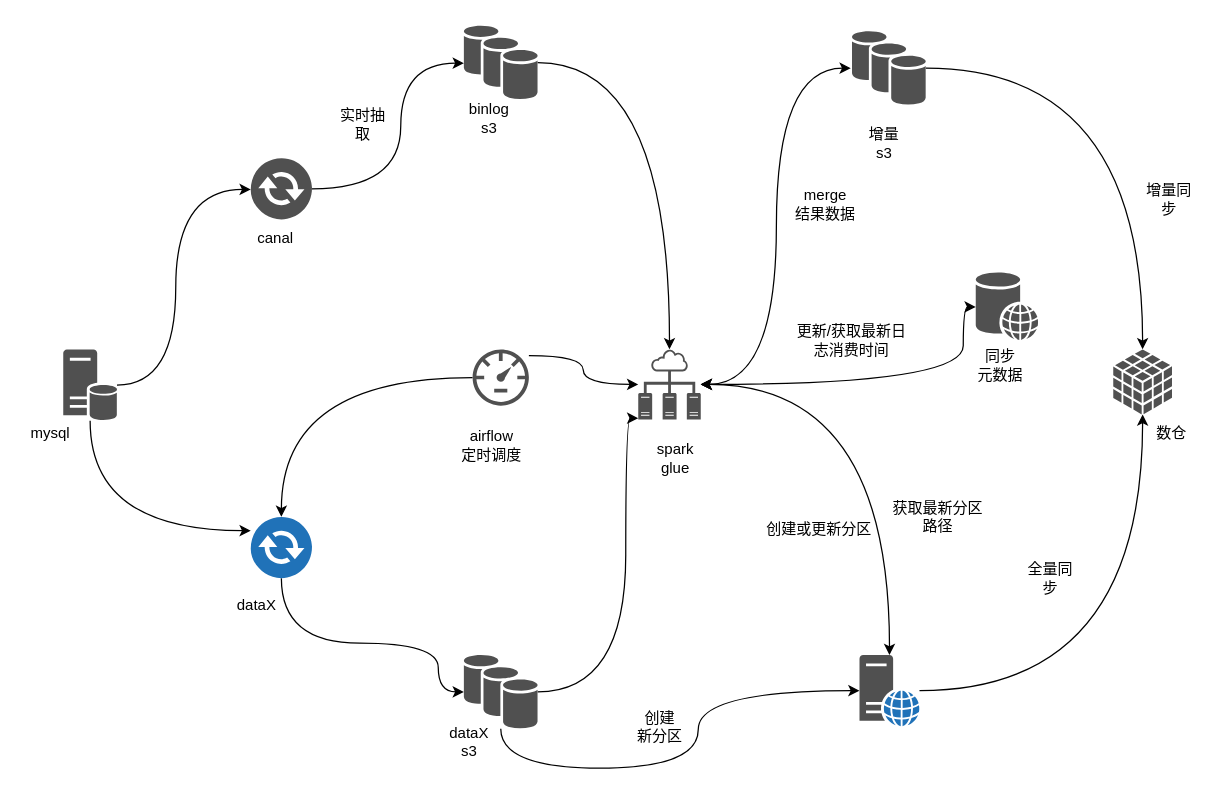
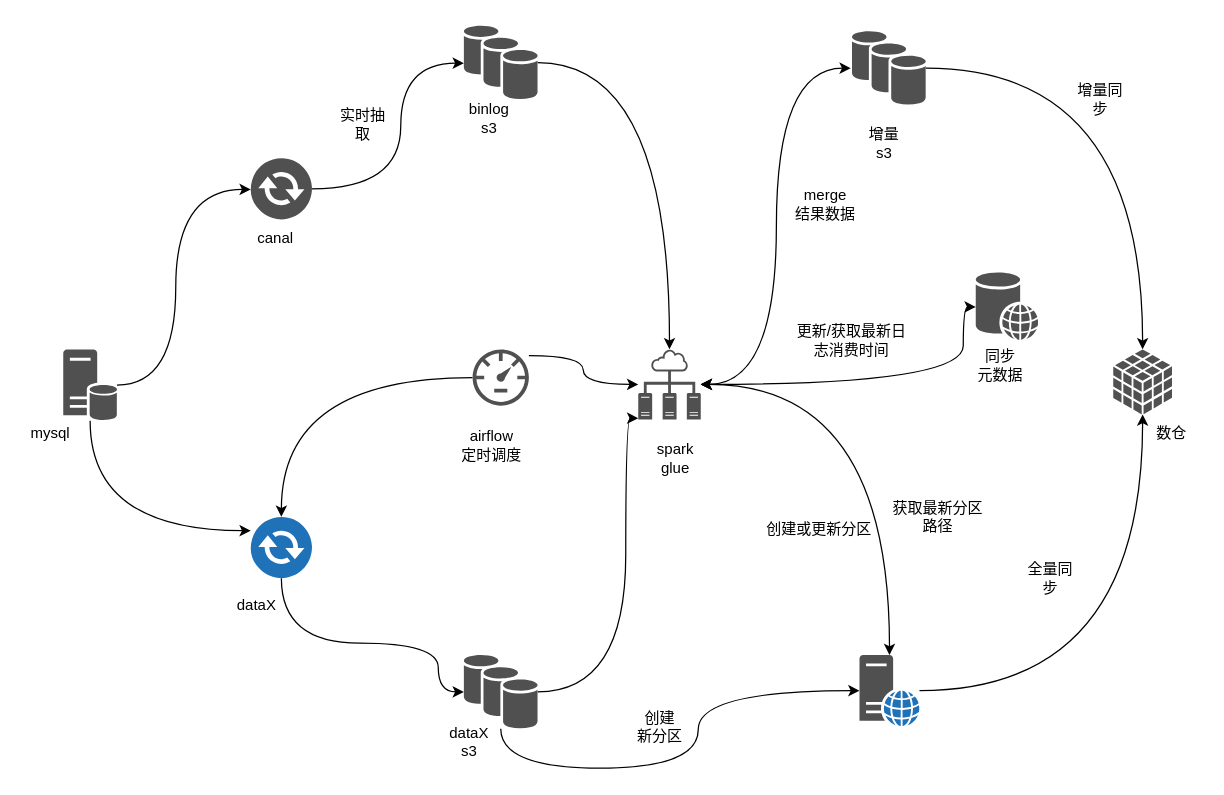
  <mxCell id="0" />
  <mxCell id="1" parent="0" />
  <mxCell id="2" style="edgeStyle=orthogonalEdgeStyle;rounded=0;orthogonalLoop=1;jettySize=auto;html=1;curved=1;" parent="1" source="3" target="22" edge="1"><mxGeometry relative="1" as="geometry" /></mxCell>
  <mxCell id="3" value="" style="shadow=0;dashed=0;html=1;strokeColor=none;fillColor=#505050;labelPosition=center;verticalLabelPosition=bottom;verticalAlign=top;outlineConnect=0;align=center;shape=mxgraph.office.databases.database_availability_group;" parent="1" vertex="1"><mxGeometry x="370.5" y="20" width="59" height="59" as="geometry" /></mxCell>
  <mxCell id="4" style="rounded=0;orthogonalLoop=1;jettySize=auto;html=1;edgeStyle=orthogonalEdgeStyle;curved=1;" parent="1" source="14" target="3" edge="1"><mxGeometry relative="1" as="geometry"><Array as="points"><mxPoint x="320" y="151" /><mxPoint x="320" y="50" /></Array></mxGeometry></mxCell>
  <mxCell id="5" style="edgeStyle=orthogonalEdgeStyle;rounded=0;orthogonalLoop=1;jettySize=auto;html=1;curved=1;" parent="1" source="16" target="10" edge="1"><mxGeometry relative="1" as="geometry"><Array as="points"><mxPoint x="225" y="514" /><mxPoint x="350" y="514" /><mxPoint x="350" y="553" /></Array></mxGeometry></mxCell>
  <mxCell id="6" value="" style="shadow=0;dashed=0;html=1;strokeColor=none;fillColor=#505050;labelPosition=center;verticalLabelPosition=bottom;verticalAlign=top;outlineConnect=0;align=center;shape=mxgraph.office.databases.database_server;" parent="1" vertex="1"><mxGeometry x="50" y="279" width="43" height="57" as="geometry" /></mxCell>
  <mxCell id="7" value="" style="shadow=0;dashed=0;html=1;strokeColor=none;fillColor=#505050;labelPosition=center;verticalLabelPosition=bottom;verticalAlign=top;outlineConnect=0;align=center;shape=mxgraph.office.databases.web_store;" parent="1" vertex="1"><mxGeometry x="780" y="217.5" width="50" height="54" as="geometry" /></mxCell>
  <mxCell id="8" style="edgeStyle=orthogonalEdgeStyle;rounded=0;orthogonalLoop=1;jettySize=auto;html=1;curved=1;" parent="1" source="10" target="22" edge="1"><mxGeometry relative="1" as="geometry"><Array as="points"><mxPoint x="500" y="553" /><mxPoint x="500" y="334" /></Array></mxGeometry></mxCell>
  <mxCell id="9" style="edgeStyle=orthogonalEdgeStyle;rounded=0;orthogonalLoop=1;jettySize=auto;html=1;curved=1;" parent="1" source="10" target="30" edge="1"><mxGeometry relative="1" as="geometry"><Array as="points"><mxPoint x="400" y="614" /><mxPoint x="558" y="614" /><mxPoint x="558" y="552" /></Array></mxGeometry></mxCell>
  <mxCell id="10" value="" style="shadow=0;dashed=0;html=1;strokeColor=none;fillColor=#505050;labelPosition=center;verticalLabelPosition=bottom;verticalAlign=top;outlineConnect=0;align=center;shape=mxgraph.office.databases.database_availability_group;" parent="1" vertex="1"><mxGeometry x="370.5" y="523.5" width="59" height="59" as="geometry" /></mxCell>
  <mxCell id="11" style="edgeStyle=orthogonalEdgeStyle;rounded=0;orthogonalLoop=1;jettySize=auto;html=1;curved=1;" parent="1" source="13" target="16" edge="1"><mxGeometry relative="1" as="geometry" /></mxCell>
  <mxCell id="12" style="edgeStyle=orthogonalEdgeStyle;rounded=0;orthogonalLoop=1;jettySize=auto;html=1;curved=1;" parent="1" source="13" target="22" edge="1"><mxGeometry relative="1" as="geometry"><Array as="points"><mxPoint x="466" y="284" /><mxPoint x="466" y="307" /></Array></mxGeometry></mxCell>
  <mxCell id="13" value="" style="pointerEvents=1;shadow=0;dashed=0;html=1;strokeColor=none;fillColor=#505050;labelPosition=center;verticalLabelPosition=bottom;verticalAlign=top;outlineConnect=0;align=center;shape=mxgraph.office.concepts.bandwidth;" parent="1" vertex="1"><mxGeometry x="377.5" y="279" width="45" height="45" as="geometry" /></mxCell>
  <mxCell id="14" value="" style="pointerEvents=1;shadow=0;dashed=0;html=1;strokeColor=none;fillColor=#505050;labelPosition=center;verticalLabelPosition=bottom;verticalAlign=top;outlineConnect=0;align=center;shape=mxgraph.office.communications.exchange_active_sync;" parent="1" vertex="1"><mxGeometry x="200" y="126" width="49" height="49" as="geometry" /></mxCell>
  <mxCell id="15" style="rounded=0;orthogonalLoop=1;jettySize=auto;html=1;edgeStyle=orthogonalEdgeStyle;curved=1;" parent="1" source="6" target="14" edge="1"><mxGeometry relative="1" as="geometry"><mxPoint x="183" y="313.417" as="sourcePoint" /><mxPoint x="390" y="225.963" as="targetPoint" /><Array as="points"><mxPoint x="140" y="308" /><mxPoint x="140" y="151" /></Array></mxGeometry></mxCell>
  <mxCell id="16" value="" style="pointerEvents=1;shadow=0;dashed=0;html=1;strokeColor=none;fillColor=#505050;labelPosition=center;verticalLabelPosition=bottom;verticalAlign=top;outlineConnect=0;align=center;shape=mxgraph.office.communications.exchange_active_sync;fillColor=#2072B8;" parent="1" vertex="1"><mxGeometry x="200" y="413" width="49" height="49" as="geometry" /></mxCell>
  <mxCell id="17" style="edgeStyle=orthogonalEdgeStyle;rounded=0;orthogonalLoop=1;jettySize=auto;html=1;curved=1;" parent="1" source="6" target="16" edge="1"><mxGeometry relative="1" as="geometry"><mxPoint x="183" y="333.677" as="sourcePoint" /><mxPoint x="384" y="438.165" as="targetPoint" /><Array as="points"><mxPoint x="72" y="424" /></Array></mxGeometry></mxCell>
  <mxCell id="18" value="binlog&lt;br&gt;s3" style="text;html=1;strokeColor=none;fillColor=none;align=center;verticalAlign=middle;whiteSpace=wrap;rounded=0;" parent="1" vertex="1"><mxGeometry x="370.5" y="84" width="40" height="20" as="geometry" /></mxCell>
  <mxCell id="19" style="edgeStyle=orthogonalEdgeStyle;rounded=0;orthogonalLoop=1;jettySize=auto;html=1;entryX=-0.017;entryY=0.5;entryDx=0;entryDy=0;entryPerimeter=0;curved=1;startArrow=classic;startFill=1;" parent="1" source="22" target="37" edge="1"><mxGeometry relative="1" as="geometry" /></mxCell>
  <mxCell id="20" style="edgeStyle=orthogonalEdgeStyle;rounded=0;orthogonalLoop=1;jettySize=auto;html=1;curved=1;startArrow=classic;startFill=1;" parent="1" source="22" target="30" edge="1"><mxGeometry relative="1" as="geometry" /></mxCell>
  <mxCell id="21" style="edgeStyle=orthogonalEdgeStyle;curved=1;rounded=0;orthogonalLoop=1;jettySize=auto;html=1;startArrow=classic;startFill=1;" parent="1" source="22" target="7" edge="1"><mxGeometry relative="1" as="geometry"><Array as="points"><mxPoint x="770" y="307" /><mxPoint x="770" y="245" /></Array></mxGeometry></mxCell>
  <mxCell id="22" value="" style="pointerEvents=1;shadow=0;dashed=0;html=1;strokeColor=none;fillColor=#505050;labelPosition=center;verticalLabelPosition=bottom;verticalAlign=top;outlineConnect=0;align=center;shape=mxgraph.office.concepts.technical_diagram;" parent="1" vertex="1"><mxGeometry x="510" y="279" width="50" height="56" as="geometry" /></mxCell>
  <mxCell id="23" value="airflow&lt;br&gt;定时调度" style="text;html=1;strokeColor=none;fillColor=none;align=center;verticalAlign=middle;whiteSpace=wrap;rounded=0;" parent="1" vertex="1"><mxGeometry x="353" y="346" width="80" height="20" as="geometry" /></mxCell>
  <mxCell id="24" value="" style="shadow=0;dashed=0;html=1;strokeColor=none;fillColor=#505050;labelPosition=center;verticalLabelPosition=bottom;verticalAlign=top;outlineConnect=0;align=center;shape=mxgraph.office.databases.database_cube;" parent="1" vertex="1"><mxGeometry x="890" y="279" width="47" height="52" as="geometry" /></mxCell>
  <mxCell id="25" value="mysql" style="text;html=1;strokeColor=none;fillColor=none;align=center;verticalAlign=middle;whiteSpace=wrap;rounded=0;" parent="1" vertex="1"><mxGeometry x="20" y="336" width="40" height="20" as="geometry" /></mxCell>
  <mxCell id="26" value="数仓" style="text;html=1;strokeColor=none;fillColor=none;align=center;verticalAlign=middle;whiteSpace=wrap;rounded=0;" parent="1" vertex="1"><mxGeometry x="917" y="336" width="40" height="20" as="geometry" /></mxCell>
  <mxCell id="27" value="spark&lt;br&gt;glue" style="text;html=1;strokeColor=none;fillColor=none;align=center;verticalAlign=middle;whiteSpace=wrap;rounded=0;" parent="1" vertex="1"><mxGeometry x="520" y="356" width="40" height="20" as="geometry" /></mxCell>
  <mxCell id="28" value="同步&lt;br&gt;元数据" style="text;html=1;strokeColor=none;fillColor=none;align=center;verticalAlign=middle;whiteSpace=wrap;rounded=0;" parent="1" vertex="1"><mxGeometry x="770" y="281.5" width="60" height="20" as="geometry" /></mxCell>
  <mxCell id="29" style="edgeStyle=orthogonalEdgeStyle;rounded=0;orthogonalLoop=1;jettySize=auto;html=1;curved=1;" parent="1" source="30" target="24" edge="1"><mxGeometry relative="1" as="geometry" /></mxCell>
  <mxCell id="30" value="" style="pointerEvents=1;shadow=0;dashed=0;html=1;strokeColor=none;fillColor=#505050;labelPosition=center;verticalLabelPosition=bottom;verticalAlign=top;outlineConnect=0;align=center;shape=mxgraph.office.servers.web_server_blue;" parent="1" vertex="1"><mxGeometry x="687" y="523.5" width="48" height="57" as="geometry" /></mxCell>
  <mxCell id="31" value="canal" style="text;html=1;strokeColor=none;fillColor=none;align=center;verticalAlign=middle;whiteSpace=wrap;rounded=0;" parent="1" vertex="1"><mxGeometry x="200" y="180" width="40" height="20" as="geometry" /></mxCell>
  <mxCell id="32" value="dataX" style="text;html=1;strokeColor=none;fillColor=none;align=center;verticalAlign=middle;whiteSpace=wrap;rounded=0;" parent="1" vertex="1"><mxGeometry x="184.5" y="474" width="40" height="20" as="geometry" /></mxCell>
  <mxCell id="33" value="更新/获取最新日志消费时间" style="text;html=1;strokeColor=none;fillColor=none;align=center;verticalAlign=middle;whiteSpace=wrap;rounded=0;" parent="1" vertex="1"><mxGeometry x="631" y="262" width="100" height="20" as="geometry" /></mxCell>
  <mxCell id="34" style="edgeStyle=none;rounded=0;orthogonalLoop=1;jettySize=auto;html=1;exitX=0.5;exitY=0;exitDx=0;exitDy=0;" parent="1" source="33" target="33" edge="1"><mxGeometry relative="1" as="geometry" /></mxCell>
  <mxCell id="35" value="全量同步" style="text;html=1;strokeColor=none;fillColor=none;align=center;verticalAlign=middle;whiteSpace=wrap;rounded=0;" parent="1" vertex="1"><mxGeometry x="820" y="452" width="40" height="20" as="geometry" /></mxCell>
  <mxCell id="36" style="edgeStyle=orthogonalEdgeStyle;rounded=0;orthogonalLoop=1;jettySize=auto;html=1;curved=1;" parent="1" source="37" target="24" edge="1"><mxGeometry relative="1" as="geometry" /></mxCell>
  <mxCell id="37" value="" style="shadow=0;dashed=0;html=1;strokeColor=none;fillColor=#505050;labelPosition=center;verticalLabelPosition=bottom;verticalAlign=top;outlineConnect=0;align=center;shape=mxgraph.office.databases.database_availability_group;" parent="1" vertex="1"><mxGeometry x="681" y="24.5" width="59" height="59" as="geometry" /></mxCell>
  <mxCell id="38" value="增量&lt;br&gt;s3" style="text;html=1;strokeColor=none;fillColor=none;align=center;verticalAlign=middle;whiteSpace=wrap;rounded=0;" parent="1" vertex="1"><mxGeometry x="687" y="104" width="40" height="20" as="geometry" /></mxCell>
  <mxCell id="39" value="merge&lt;br&gt;结果数据" style="text;html=1;strokeColor=none;fillColor=none;align=center;verticalAlign=middle;whiteSpace=wrap;rounded=0;" parent="1" vertex="1"><mxGeometry x="620" y="153" width="80" height="20" as="geometry" /></mxCell>
  <mxCell id="40" value="dataX&lt;br&gt;s3" style="text;html=1;strokeColor=none;fillColor=none;align=center;verticalAlign=middle;whiteSpace=wrap;rounded=0;" parent="1" vertex="1"><mxGeometry x="355" y="582.5" width="40" height="20" as="geometry" /></mxCell>
  <mxCell id="41" value="创建或更新分区" style="text;html=1;strokeColor=none;fillColor=none;align=center;verticalAlign=middle;whiteSpace=wrap;rounded=0;" parent="1" vertex="1"><mxGeometry x="610" y="413" width="90" height="20" as="geometry" /></mxCell>
  <mxCell id="42" value="创建&lt;br&gt;新分区" style="text;html=1;strokeColor=none;fillColor=none;align=center;verticalAlign=middle;whiteSpace=wrap;rounded=0;" parent="1" vertex="1"><mxGeometry x="495" y="570.5" width="65" height="20" as="geometry" /></mxCell>
  <mxCell id="43" value="获取最新分区路径" style="text;html=1;strokeColor=none;fillColor=none;align=center;verticalAlign=middle;whiteSpace=wrap;rounded=0;" vertex="1" parent="1"><mxGeometry x="710" y="403" width="80" height="20" as="geometry" /></mxCell>
- <mxCell id="44" value="增量同步" style="text;html=1;strokeColor=none;fillColor=none;align=center;verticalAlign=middle;whiteSpace=wrap;rounded=0;" vertex="1" parent="1"><mxGeometry x="915" y="149" width="40" height="20" as="geometry" /></mxCell>
+ <mxCell id="44" value="增量同步" style="text;html=1;strokeColor=none;fillColor=none;align=center;verticalAlign=middle;whiteSpace=wrap;rounded=0;" vertex="1" parent="1"><mxGeometry x="860" y="69" width="40" height="20" as="geometry" /></mxCell>
  <mxCell id="45" value="实时抽取" style="text;html=1;strokeColor=none;fillColor=none;align=center;verticalAlign=middle;whiteSpace=wrap;rounded=0;" vertex="1" parent="1"><mxGeometry x="270" y="89" width="40" height="20" as="geometry" /></mxCell>
